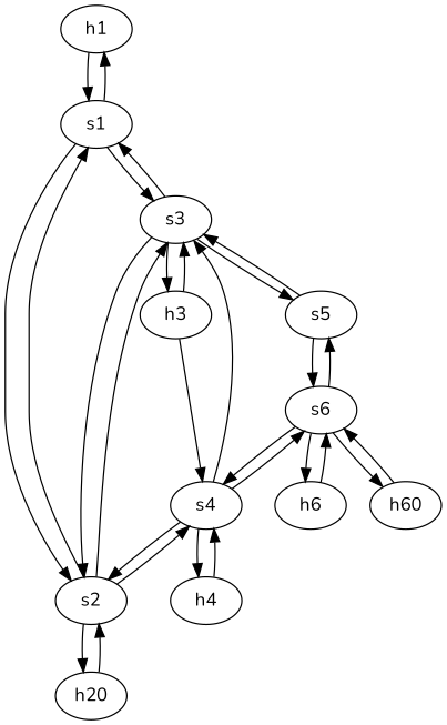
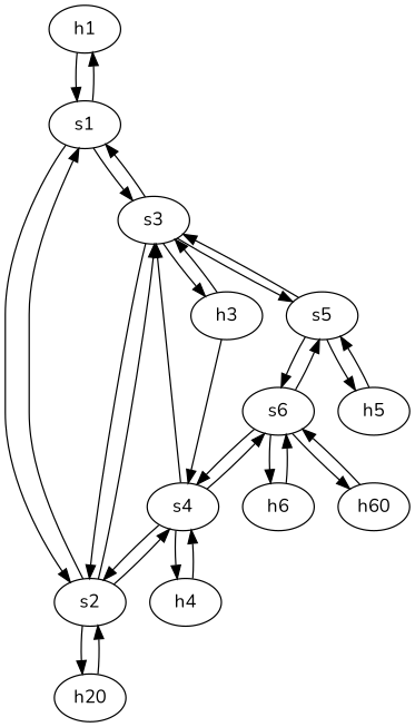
  digraph {
    fontname=Nunito
    node [fontname=Nunito type=host]
    edge [capacity="1Gbps" cost=1 dst_port=0 fontname=Nunito src_port=0]
    h1 [ip="10.0.0.1" mac="00:00:00:00:00:01"]
    s1 [ip="11.0.0.1" type=switch]
    s2 [ip="11.0.0.2" type=switch]
    s3 [ip="11.0.0.3" type=switch]
    s4 [ip="11.0.0.4" type=switch]
    h20 [ip="10.0.0.20" mac="00:00:00:00:00:20"]
    h3 [ip="10.0.0.3" mac="00:00:00:00:00:03"]
    s5 [ip="11.0.0.5" type=switch]
    h4 [ip="10.0.0.4" mac="00:00:00:00:00:04"]
    s6 [ip="11.0.0.6" type=switch]
+   h5 [ip="10.0.0.5" mac="00:00:00:00:00:05"]
    h6 [ip="10.0.0.6" mac="00:00:00:00:00:06"]
    h60 [ip="10.0.0.60" mac="00:00:00:00:00:60"]
    h1 -> s1
    s1 -> h1
    s1 -> s2 [dst_port=1 src_port=1]
    s1 -> s3 [dst_port=1 src_port=2]
    s2 -> s1 [dst_port=1 src_port=1]
    s2 -> s3 [dst_port=2 src_port=2]
    s2 -> s4 [dst_port=1 src_port=3]
    s2 -> h20 [src_port=4]
    s3 -> s1 [dst_port=2 src_port=1]
    s3 -> s2 [dst_port=2 src_port=2]
    s3 -> h3
    s3 -> s5 [dst_port=1 src_port=4]
    s4 -> s2 [dst_port=3 src_port=1]
    s4 -> s3 [dst_port=3 src_port=2]
    s4 -> h4
    s4 -> s6 [dst_port=1 src_port=3]
    h20 -> s2 [src_port=4]
    h3 -> s3
    h3 -> s4 [dst_port=2 src_port=3]
    s5 -> s3 [dst_port=4 src_port=1]
    s5 -> s6 [dst_port=2 src_port=2]
+   s5 -> h5
    h4 -> s4
    s6 -> s4 [dst_port=3 src_port=1]
    s6 -> s5 [dst_port=2 src_port=2]
    s6 -> h6
    s6 -> h60 [src_port=3]
+   h5 -> s5
    h6 -> s6
    h60 -> s6 [src_port=3]
  }
